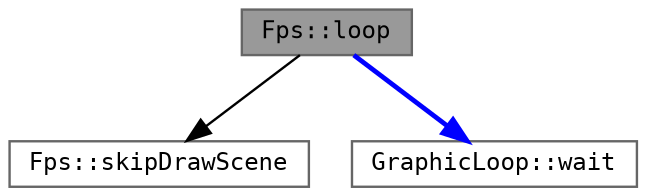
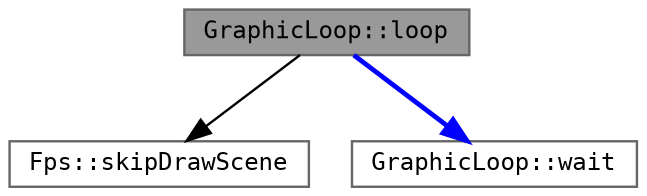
  digraph {
    fontname="DejaVu Sans Mono"
    rankdir=TB
    node [color=grey40 fillcolor=white fontname="DejaVu Sans Mono" fontsize=10 shape=box style=filled]
    edge [fontname="DejaVu Sans Mono" fontsize=10 labelfontname=Helvetica labelfontsize=10]
-   n1 [color=gray40 fillcolor=grey60 fontcolor=black height=0.2 label="Fps::loop" width=0.4]
+   n1 [color=gray40 fillcolor=grey60 fontcolor=black height=0.2 label="GraphicLoop::loop" width=0.4]
    n2 [height=0.2 label="Fps::skipDrawScene" width=0.4]
    n3 [height=0.2 label="GraphicLoop::wait" width=0.4]
    n1 -> n2 [color=black style=solid]
    n1 -> n3 [color=blue style=bold]
  }
